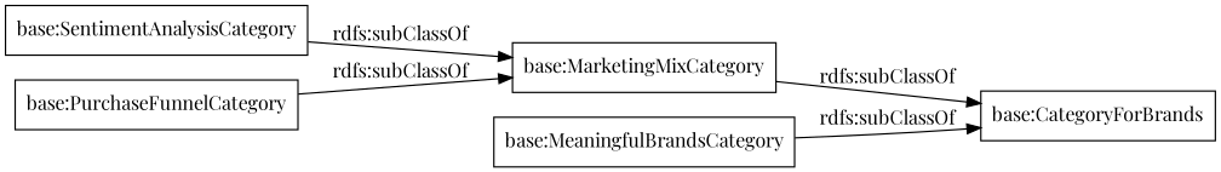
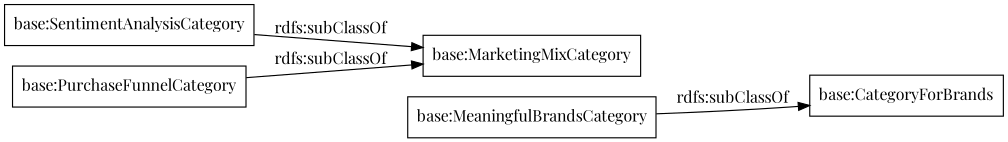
  digraph {
    fontname="Playfair Display"
    rankdir=LR
    node [color=black fontname="Playfair Display" shape=rectangle]
    edge [fontname="Playfair Display"]
    "base:SentimentAnalysisCategory"
    "base:MarketingMixCategory"
    "base:PurchaseFunnelCategory"
    "base:MeaningfulBrandsCategory"
    "base:CategoryForBrands"
    "base:SentimentAnalysisCategory" -> "base:MarketingMixCategory" [label="rdfs:subClassOf"]
-   "base:MarketingMixCategory" -> "base:CategoryForBrands" [label="rdfs:subClassOf"]
    "base:PurchaseFunnelCategory" -> "base:MarketingMixCategory" [label="rdfs:subClassOf"]
    "base:MeaningfulBrandsCategory" -> "base:CategoryForBrands" [label="rdfs:subClassOf"]
  }
